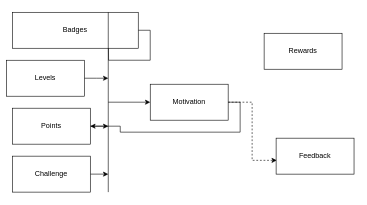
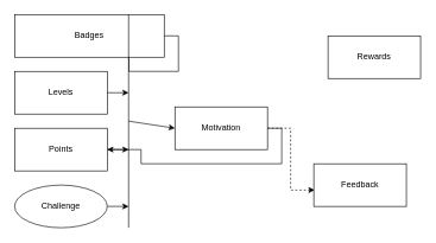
  <mxCell id="0" />
  <mxCell id="1" parent="0" />
  <mxCell id="2" style="edgeStyle=orthogonalEdgeStyle;rounded=0;orthogonalLoop=1;jettySize=auto;html=1;exitX=1;exitY=0.5;exitDx=0;exitDy=0;" edge="1" parent="1" source="3"><mxGeometry relative="1" as="geometry"><mxPoint x="180" y="50" as="targetPoint" /></mxGeometry></mxCell>
  <mxCell id="3" value="Badges" style="rounded=0;whiteSpace=wrap;html=1;" vertex="1" parent="1"><mxGeometry x="20" y="20" width="210" height="60" as="geometry" /></mxCell>
  <mxCell id="4" style="edgeStyle=orthogonalEdgeStyle;rounded=0;orthogonalLoop=1;jettySize=auto;html=1;exitX=1;exitY=0.5;exitDx=0;exitDy=0;" edge="1" parent="1" source="5"><mxGeometry relative="1" as="geometry"><mxPoint x="180" y="130" as="targetPoint" /></mxGeometry></mxCell>
- <mxCell id="5" value="Levels" style="rounded=0;whiteSpace=wrap;html=1;" vertex="1" parent="1"><mxGeometry x="10" y="100" width="130" height="60" as="geometry" /></mxCell>
+ <mxCell id="5" value="Levels" style="rounded=0;whiteSpace=wrap;html=1;" vertex="1" parent="1"><mxGeometry x="20" y="100" width="130" height="60" as="geometry" /></mxCell>
  <mxCell id="6" style="edgeStyle=orthogonalEdgeStyle;rounded=0;orthogonalLoop=1;jettySize=auto;html=1;exitX=1;exitY=0.5;exitDx=0;exitDy=0;" edge="1" parent="1" source="7"><mxGeometry relative="1" as="geometry"><mxPoint x="180" y="210" as="targetPoint" /></mxGeometry></mxCell>
  <mxCell id="7" value="Points" style="rounded=0;whiteSpace=wrap;html=1;" vertex="1" parent="1"><mxGeometry x="20" y="180" width="130" height="60" as="geometry" /></mxCell>
  <mxCell id="8" style="edgeStyle=orthogonalEdgeStyle;rounded=0;orthogonalLoop=1;jettySize=auto;html=1;exitX=1;exitY=0.5;exitDx=0;exitDy=0;" edge="1" parent="1" source="9"><mxGeometry relative="1" as="geometry"><mxPoint x="180" y="290" as="targetPoint" /></mxGeometry></mxCell>
- <mxCell id="9" value="Challenge" style="rounded=0;whiteSpace=wrap;html=1;" vertex="1" parent="1"><mxGeometry x="20" y="260" width="130" height="60" as="geometry" /></mxCell>
+ <mxCell id="9" value="Challenge" style="ellipse;whiteSpace=wrap;html=1;" vertex="1" parent="1"><mxGeometry x="20" y="260" width="130" height="60" as="geometry" /></mxCell>
  <mxCell id="10" style="edgeStyle=orthogonalEdgeStyle;rounded=0;orthogonalLoop=1;jettySize=auto;html=1;exitX=1;exitY=0.5;exitDx=0;exitDy=0;" edge="1" parent="1" source="11" target="7"><mxGeometry relative="1" as="geometry" /></mxCell>
- <mxCell id="11" value="Motivation" style="rounded=0;whiteSpace=wrap;html=1;" vertex="1" parent="1"><mxGeometry x="250" y="140" width="130" height="60" as="geometry" /></mxCell>
- <mxCell id="12" value="Feedback" style="rounded=0;whiteSpace=wrap;html=1;" vertex="1" parent="1"><mxGeometry x="460" y="230" width="130" height="60" as="geometry" /></mxCell>
- <mxCell id="13" value="Rewards" style="rounded=0;whiteSpace=wrap;html=1;" vertex="1" parent="1"><mxGeometry x="440" y="55" width="130" height="60" as="geometry" /></mxCell>
+ <mxCell id="11" value="Motivation" style="rounded=0;whiteSpace=wrap;html=1;" vertex="1" parent="1"><mxGeometry x="245" y="150" width="130" height="60" as="geometry" /></mxCell>
+ <mxCell id="12" value="Feedback" style="rounded=0;whiteSpace=wrap;html=1;" vertex="1" parent="1"><mxGeometry x="440" y="230" width="130" height="60" as="geometry" /></mxCell>
+ <mxCell id="13" value="Rewards" style="rounded=0;whiteSpace=wrap;html=1;" vertex="1" parent="1"><mxGeometry x="460" y="50" width="130" height="60" as="geometry" /></mxCell>
  <mxCell id="14" value="" style="endArrow=none;html=1;rounded=0;" edge="1" parent="1"><mxGeometry width="50" height="50" relative="1" as="geometry"><mxPoint x="180" y="320" as="sourcePoint" /><mxPoint x="180" y="20" as="targetPoint" /></mxGeometry></mxCell>
  <mxCell id="15" value="" style="endArrow=classic;html=1;rounded=0;entryX=0;entryY=0.5;entryDx=0;entryDy=0;" edge="1" parent="1" target="11"><mxGeometry width="50" height="50" relative="1" as="geometry"><mxPoint x="180" y="170" as="sourcePoint" /><mxPoint x="380" y="230" as="targetPoint" /></mxGeometry></mxCell>
  <mxCell id="16" style="edgeStyle=orthogonalEdgeStyle;rounded=0;orthogonalLoop=1;jettySize=auto;html=1;exitX=1;exitY=0.5;exitDx=0;exitDy=0;entryX=0.008;entryY=0.617;entryDx=0;entryDy=0;entryPerimeter=0;dashed=1;" edge="1" parent="1" source="11" target="12"><mxGeometry relative="1" as="geometry" /></mxCell>
